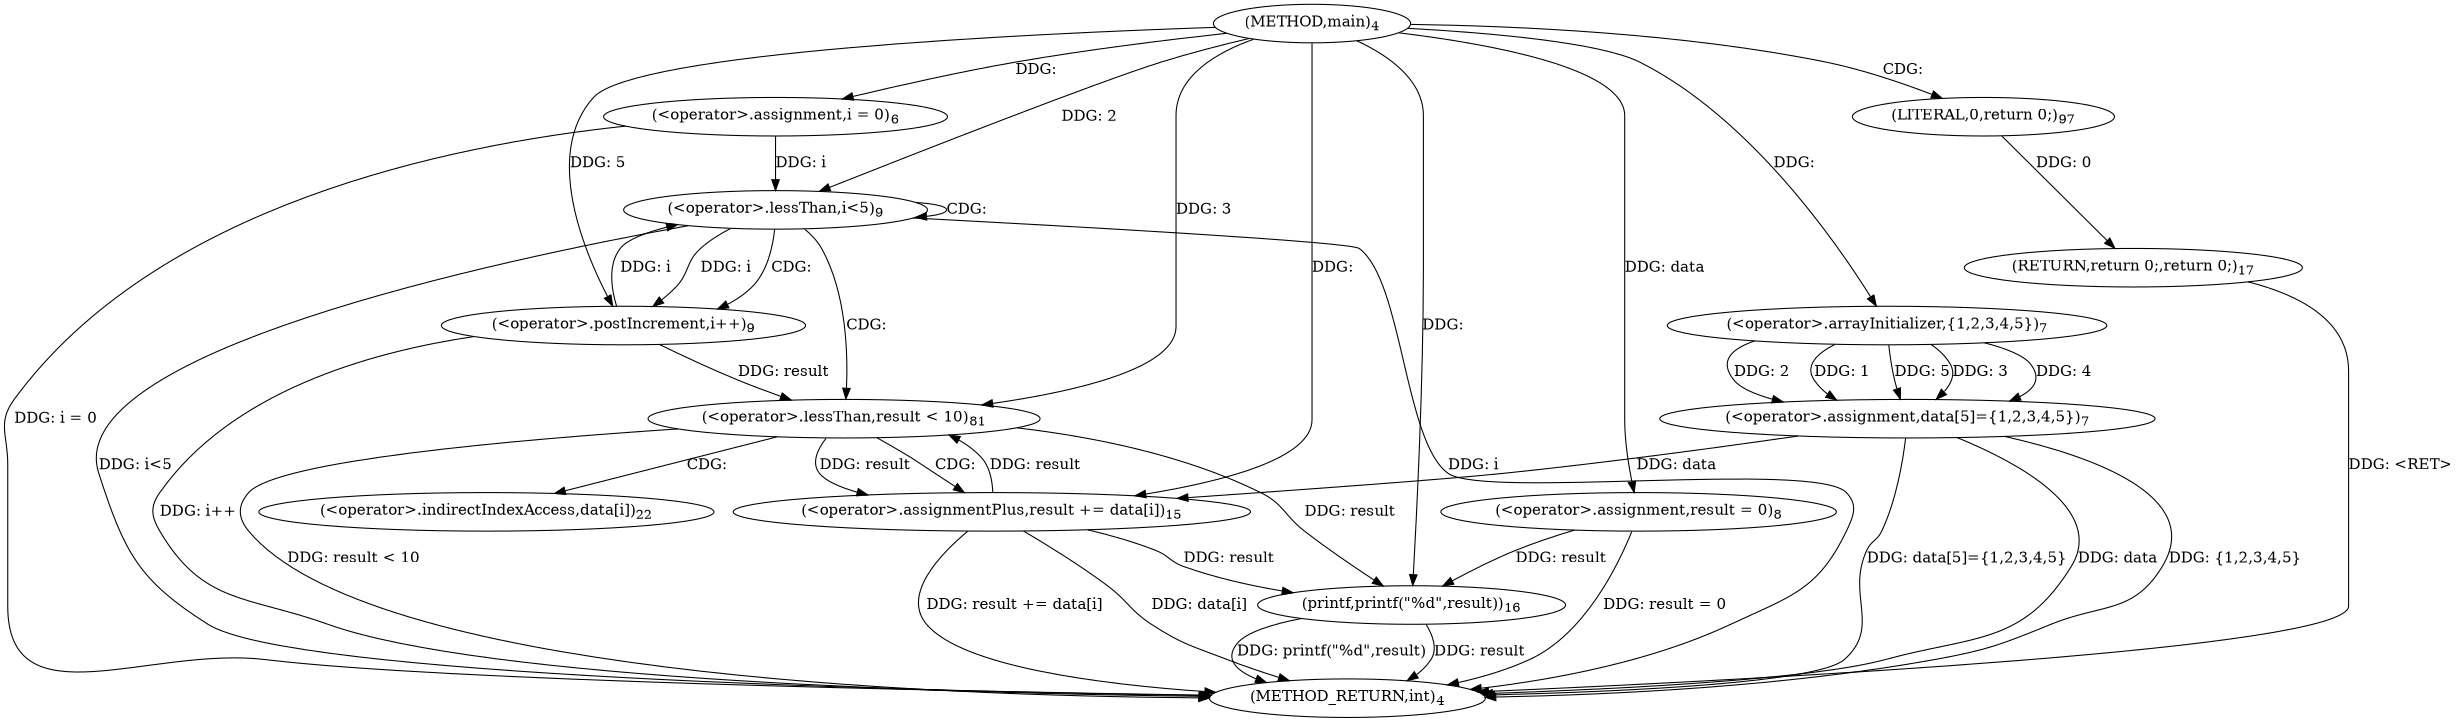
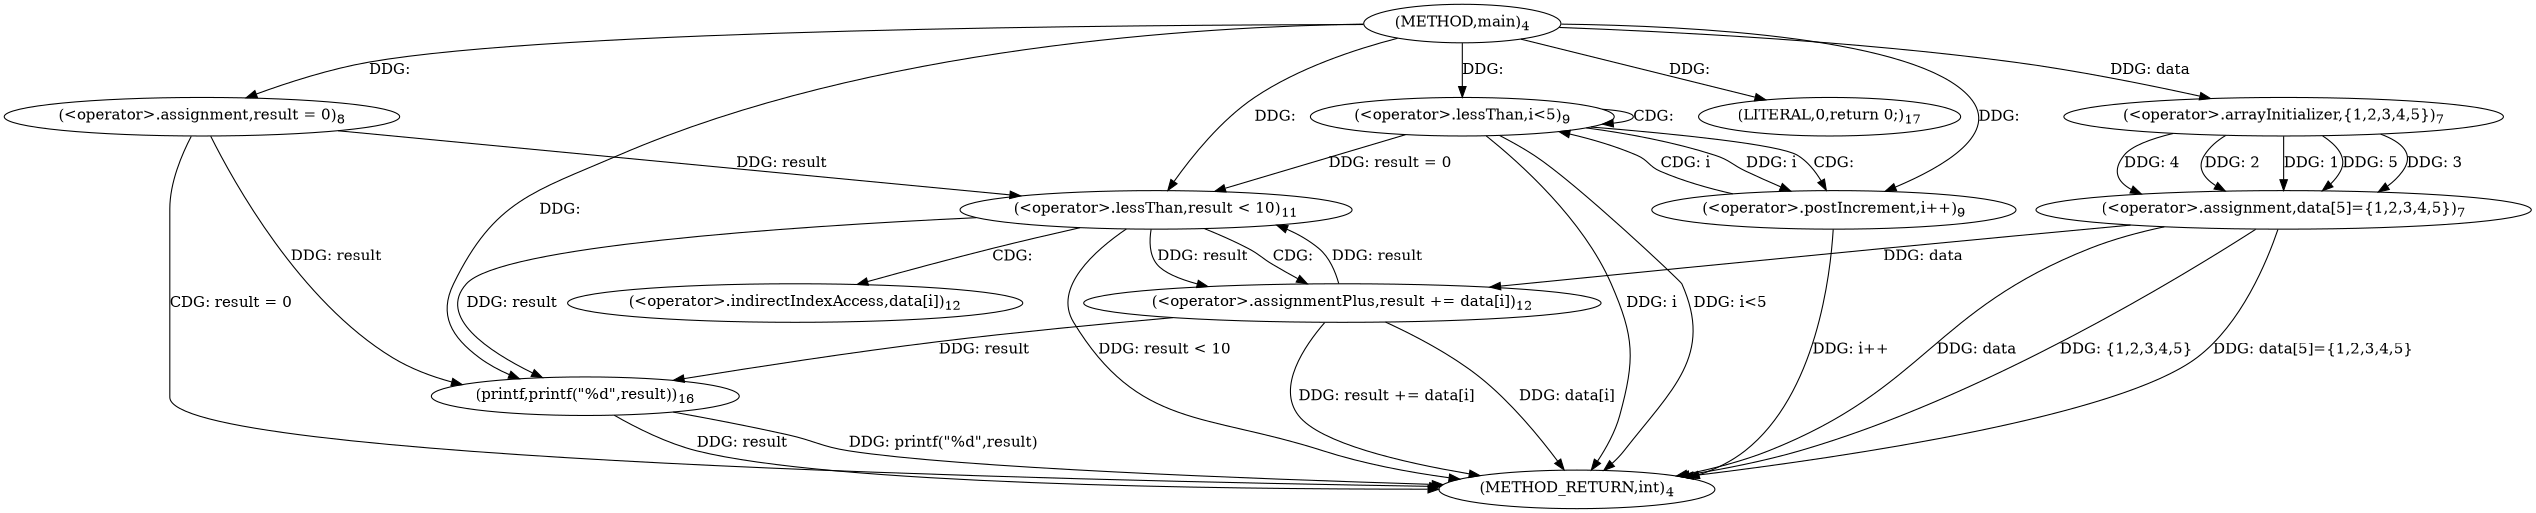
  digraph {
    n1 [label=<(METHOD,main)<SUB>4</SUB>>]
-   n2 [label=<(&lt;operator&gt;.assignment,i = 0)<SUB>6</SUB>>]
    n3 [label=<(&lt;operator&gt;.assignment,result = 0)<SUB>8</SUB>>]
    n4 [label=<(printf,printf(&quot;%d&quot;,result))<SUB>16</SUB>>]
    n5 [label=<(&lt;operator&gt;.lessThan,i&lt;5)<SUB>9</SUB>>]
    n6 [label=<(&lt;operator&gt;.postIncrement,i++)<SUB>9</SUB>>]
-   n7 [label=<(LITERAL,0,return 0;)<SUB>97</SUB>>]
+   n7 [label=<(LITERAL,0,return 0;)<SUB>17</SUB>>]
    n8 [label=<(&lt;operator&gt;.arrayInitializer,{1,2,3,4,5})<SUB>7</SUB>>]
-   n9 [label=<(&lt;operator&gt;.lessThan,result &lt; 10)<SUB>81</SUB>>]
-   n10 [label=<(&lt;operator&gt;.assignmentPlus,result += data[i])<SUB>15</SUB>>]
+   n9 [label=<(&lt;operator&gt;.lessThan,result &lt; 10)<SUB>11</SUB>>]
+   n10 [label=<(&lt;operator&gt;.assignmentPlus,result += data[i])<SUB>12</SUB>>]
    n11 [label=<(METHOD_RETURN,int)<SUB>4</SUB>>]
-   n12 [label=<(RETURN,return 0;,return 0;)<SUB>17</SUB>>]
    n13 [label=<(&lt;operator&gt;.assignment,data[5]={1,2,3,4,5})<SUB>7</SUB>>]
-   n14 [label=<(&lt;operator&gt;.indirectIndexAccess,data[i])<SUB>22</SUB>>]
-   n1 -> n2 [label="DDG: "]
-   n1 -> n3 [label="DDG: data"]
+   n14 [label=<(&lt;operator&gt;.indirectIndexAccess,data[i])<SUB>12</SUB>>]
+   n1 -> n3 [label="DDG: "]
    n1 -> n4 [label="DDG: "]
-   n1 -> n5 [label="DDG: 2"]
-   n1 -> n6 [label="DDG: 5"]
-   n1 -> n7 [label="CDG: "]
-   n1 -> n8 [label="DDG: "]
-   n1 -> n9 [label="DDG: 3"]
-   n1 -> n10 [label="DDG: "]
-   n2 -> n5 [label="DDG: i"]
-   n2 -> n11 [label="DDG: i = 0"]
+   n1 -> n5 [label="DDG: "]
+   n1 -> n6 [label="DDG: "]
+   n1 -> n7 [label="DDG: "]
+   n1 -> n8 [label="DDG: data"]
+   n1 -> n9 [label="DDG: "]
    n3 -> n4 [label="DDG: result"]
-   n6 -> n9 [label="DDG: result"]
-   n3 -> n11 [label="DDG: result = 0"]
+   n3 -> n9 [label="DDG: result"]
+   n3 -> n11 [label="CDG: result = 0"]
    n4 -> n11 [label="DDG: result"]
    n4 -> n11 [label="DDG: printf(&quot;%d&quot;,result)"]
    n5 -> n5 [label="CDG: "]
    n5 -> n6 [label="DDG: i"]
    n5 -> n6 [label="CDG: "]
-   n5 -> n9 [label="CDG: "]
+   n5 -> n9 [label="DDG: result = 0"]
    n5 -> n11 [label="DDG: i"]
    n5 -> n11 [label="DDG: i&lt;5"]
-   n6 -> n5 [label="DDG: i"]
+   n6 -> n5 [label="CDG: i"]
    n6 -> n11 [label="DDG: i++"]
-   n7 -> n12 [label="DDG: 0"]
    n8 -> n13 [label="DDG: 4"]
    n8 -> n13 [label="DDG: 2"]
    n8 -> n13 [label="DDG: 1"]
    n8 -> n13 [label="DDG: 5"]
    n8 -> n13 [label="DDG: 3"]
    n9 -> n4 [label="DDG: result"]
    n9 -> n10 [label="DDG: result"]
    n9 -> n10 [label="CDG: "]
    n9 -> n11 [label="DDG: result &lt; 10"]
    n9 -> n14 [label="CDG: "]
    n10 -> n4 [label="DDG: result"]
    n10 -> n9 [label="DDG: result"]
    n10 -> n11 [label="DDG: data[i]"]
    n10 -> n11 [label="DDG: result += data[i]"]
-   n12 -> n11 [label="DDG: &lt;RET&gt;"]
    n13 -> n10 [label="DDG: data"]
    n13 -> n11 [label="DDG: data"]
    n13 -> n11 [label="DDG: {1,2,3,4,5}"]
    n13 -> n11 [label="DDG: data[5]={1,2,3,4,5}"]
  }
